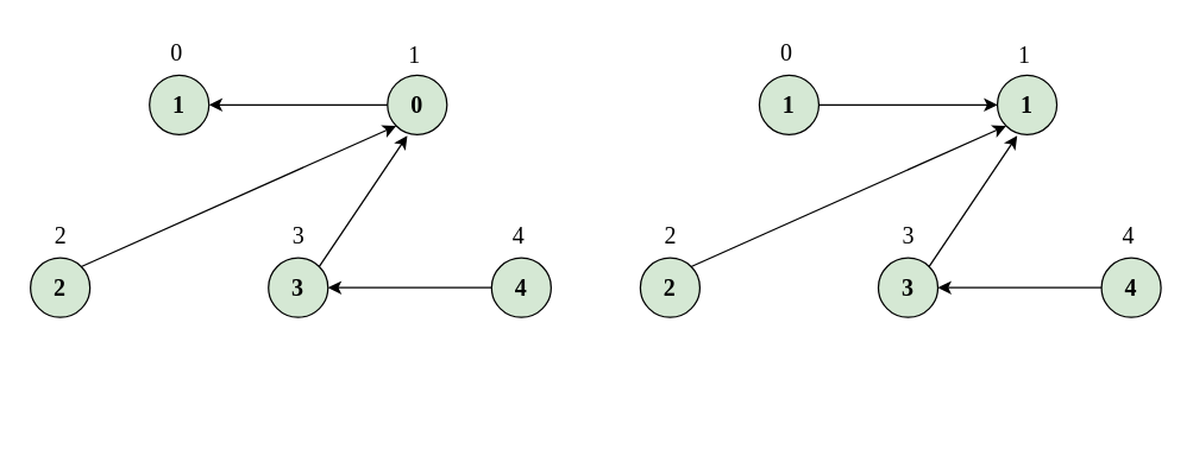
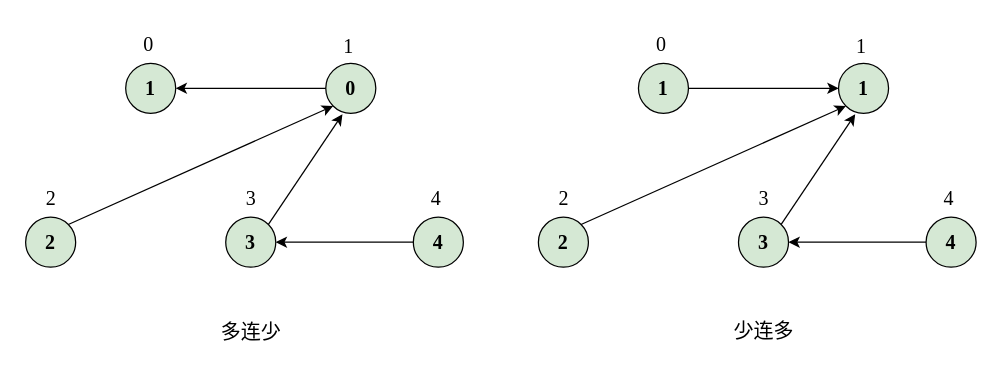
  <mxCell id="0" />
  <mxCell id="1" parent="0" />
  <mxCell id="2" value="&lt;font face=&quot;Verdana&quot;&gt;&lt;span style=&quot;font-size: 16px;&quot;&gt;&lt;b style=&quot;&quot;&gt;1&lt;/b&gt;&lt;/span&gt;&lt;/font&gt;" style="ellipse;whiteSpace=wrap;html=1;aspect=fixed;fillColor=#d5e8d4;strokeColor=#000000;" parent="1" vertex="1"><mxGeometry x="510" y="50" width="40" height="40" as="geometry" /></mxCell>
  <mxCell id="3" value="&lt;b&gt;&lt;font style=&quot;font-size: 16px;&quot; face=&quot;Verdana&quot;&gt;1&lt;/font&gt;&lt;/b&gt;" style="ellipse;whiteSpace=wrap;html=1;aspect=fixed;fillColor=#d5e8d4;strokeColor=#000000;" parent="1" vertex="1"><mxGeometry x="670" y="50" width="40" height="40" as="geometry" /></mxCell>
  <mxCell id="4" value="&lt;b&gt;&lt;font style=&quot;font-size: 16px;&quot; face=&quot;Verdana&quot;&gt;2&lt;/font&gt;&lt;/b&gt;" style="ellipse;whiteSpace=wrap;html=1;aspect=fixed;fillColor=#d5e8d4;strokeColor=#000000;" parent="1" vertex="1"><mxGeometry x="430" y="173" width="40" height="40" as="geometry" /></mxCell>
  <mxCell id="5" value="&lt;b&gt;&lt;font style=&quot;font-size: 16px;&quot; face=&quot;Verdana&quot;&gt;3&lt;/font&gt;&lt;/b&gt;" style="ellipse;whiteSpace=wrap;html=1;aspect=fixed;fillColor=#d5e8d4;strokeColor=#000000;" parent="1" vertex="1"><mxGeometry x="590" y="173" width="40" height="40" as="geometry" /></mxCell>
  <mxCell id="6" value="&lt;b&gt;&lt;font style=&quot;font-size: 16px;&quot; face=&quot;Verdana&quot;&gt;4&lt;/font&gt;&lt;/b&gt;" style="ellipse;whiteSpace=wrap;html=1;aspect=fixed;fillColor=#d5e8d4;strokeColor=#000000;" parent="1" vertex="1"><mxGeometry x="740" y="173" width="40" height="40" as="geometry" /></mxCell>
  <mxCell id="7" value="&lt;font face=&quot;Verdana&quot; style=&quot;font-size: 16px;&quot;&gt;0&lt;/font&gt;" style="text;html=1;align=center;verticalAlign=middle;resizable=0;points=[];autosize=1;strokeColor=none;fillColor=none;" parent="1" vertex="1"><mxGeometry x="513" y="20" width="30" height="30" as="geometry" /></mxCell>
  <mxCell id="8" value="&lt;font face=&quot;Verdana&quot; style=&quot;font-size: 16px;&quot;&gt;1&lt;/font&gt;" style="text;html=1;align=center;verticalAlign=middle;resizable=0;points=[];autosize=1;strokeColor=none;fillColor=none;" parent="1" vertex="1"><mxGeometry x="673" y="21" width="30" height="30" as="geometry" /></mxCell>
  <mxCell id="9" value="&lt;font face=&quot;Verdana&quot; style=&quot;font-size: 16px;&quot;&gt;2&lt;/font&gt;" style="text;html=1;align=center;verticalAlign=middle;resizable=0;points=[];autosize=1;strokeColor=none;fillColor=none;" parent="1" vertex="1"><mxGeometry x="435" y="143" width="30" height="30" as="geometry" /></mxCell>
  <mxCell id="10" value="&lt;font face=&quot;Verdana&quot; style=&quot;font-size: 16px;&quot;&gt;3&lt;/font&gt;" style="text;html=1;align=center;verticalAlign=middle;resizable=0;points=[];autosize=1;strokeColor=none;fillColor=none;" parent="1" vertex="1"><mxGeometry x="595" y="143" width="30" height="30" as="geometry" /></mxCell>
  <mxCell id="11" value="&lt;font face=&quot;Verdana&quot; style=&quot;font-size: 16px;&quot;&gt;4&lt;/font&gt;" style="text;html=1;align=center;verticalAlign=middle;resizable=0;points=[];autosize=1;strokeColor=none;fillColor=none;" parent="1" vertex="1"><mxGeometry x="743" y="143" width="30" height="30" as="geometry" /></mxCell>
  <mxCell id="12" value="" style="endArrow=classic;html=1;rounded=0;exitX=1;exitY=0;exitDx=0;exitDy=0;entryX=0;entryY=1;entryDx=0;entryDy=0;" edge="1" parent="1" source="4" target="3"><mxGeometry width="50" height="50" relative="1" as="geometry"><mxPoint x="670" y="170" as="sourcePoint" /><mxPoint x="720" y="120" as="targetPoint" /></mxGeometry></mxCell>
  <mxCell id="13" value="" style="endArrow=classic;html=1;rounded=0;exitX=1;exitY=0;exitDx=0;exitDy=0;entryX=0.333;entryY=1.017;entryDx=0;entryDy=0;entryPerimeter=0;" edge="1" parent="1" source="5" target="3"><mxGeometry width="50" height="50" relative="1" as="geometry"><mxPoint x="670" y="170" as="sourcePoint" /><mxPoint x="720" y="120" as="targetPoint" /></mxGeometry></mxCell>
  <mxCell id="14" value="" style="endArrow=classic;html=1;rounded=0;exitX=1;exitY=0.5;exitDx=0;exitDy=0;entryX=0;entryY=0.5;entryDx=0;entryDy=0;" edge="1" parent="1" source="2" target="3"><mxGeometry width="50" height="50" relative="1" as="geometry"><mxPoint x="670" y="170" as="sourcePoint" /><mxPoint x="720" y="120" as="targetPoint" /></mxGeometry></mxCell>
  <mxCell id="15" value="&lt;font face=&quot;Verdana&quot;&gt;&lt;span style=&quot;font-size: 16px;&quot;&gt;&lt;b style=&quot;&quot;&gt;1&lt;/b&gt;&lt;/span&gt;&lt;/font&gt;" style="ellipse;whiteSpace=wrap;html=1;aspect=fixed;fillColor=#d5e8d4;strokeColor=#000000;" vertex="1" parent="1"><mxGeometry x="100" y="50" width="40" height="40" as="geometry" /></mxCell>
  <mxCell id="16" value="&lt;b&gt;&lt;font style=&quot;font-size: 16px;&quot; face=&quot;Verdana&quot;&gt;0&lt;/font&gt;&lt;/b&gt;" style="ellipse;whiteSpace=wrap;html=1;aspect=fixed;fillColor=#d5e8d4;strokeColor=#000000;" vertex="1" parent="1"><mxGeometry x="260" y="50" width="40" height="40" as="geometry" /></mxCell>
  <mxCell id="17" value="&lt;b&gt;&lt;font style=&quot;font-size: 16px;&quot; face=&quot;Verdana&quot;&gt;2&lt;/font&gt;&lt;/b&gt;" style="ellipse;whiteSpace=wrap;html=1;aspect=fixed;fillColor=#d5e8d4;strokeColor=#000000;" vertex="1" parent="1"><mxGeometry x="20" y="173" width="40" height="40" as="geometry" /></mxCell>
  <mxCell id="18" value="&lt;b&gt;&lt;font style=&quot;font-size: 16px;&quot; face=&quot;Verdana&quot;&gt;3&lt;/font&gt;&lt;/b&gt;" style="ellipse;whiteSpace=wrap;html=1;aspect=fixed;fillColor=#d5e8d4;strokeColor=#000000;" vertex="1" parent="1"><mxGeometry x="180" y="173" width="40" height="40" as="geometry" /></mxCell>
  <mxCell id="19" value="&lt;b&gt;&lt;font style=&quot;font-size: 16px;&quot; face=&quot;Verdana&quot;&gt;4&lt;/font&gt;&lt;/b&gt;" style="ellipse;whiteSpace=wrap;html=1;aspect=fixed;fillColor=#d5e8d4;strokeColor=#000000;" vertex="1" parent="1"><mxGeometry x="330" y="173" width="40" height="40" as="geometry" /></mxCell>
  <mxCell id="20" value="&lt;font face=&quot;Verdana&quot; style=&quot;font-size: 16px;&quot;&gt;0&lt;/font&gt;" style="text;html=1;align=center;verticalAlign=middle;resizable=0;points=[];autosize=1;strokeColor=none;fillColor=none;" vertex="1" parent="1"><mxGeometry x="103" y="20" width="30" height="30" as="geometry" /></mxCell>
  <mxCell id="21" value="&lt;font face=&quot;Verdana&quot; style=&quot;font-size: 16px;&quot;&gt;1&lt;/font&gt;" style="text;html=1;align=center;verticalAlign=middle;resizable=0;points=[];autosize=1;strokeColor=none;fillColor=none;" vertex="1" parent="1"><mxGeometry x="263" y="21" width="30" height="30" as="geometry" /></mxCell>
  <mxCell id="22" value="&lt;font face=&quot;Verdana&quot; style=&quot;font-size: 16px;&quot;&gt;2&lt;/font&gt;" style="text;html=1;align=center;verticalAlign=middle;resizable=0;points=[];autosize=1;strokeColor=none;fillColor=none;" vertex="1" parent="1"><mxGeometry x="25" y="143" width="30" height="30" as="geometry" /></mxCell>
  <mxCell id="23" value="&lt;font face=&quot;Verdana&quot; style=&quot;font-size: 16px;&quot;&gt;3&lt;/font&gt;" style="text;html=1;align=center;verticalAlign=middle;resizable=0;points=[];autosize=1;strokeColor=none;fillColor=none;" vertex="1" parent="1"><mxGeometry x="185" y="143" width="30" height="30" as="geometry" /></mxCell>
  <mxCell id="24" value="&lt;font face=&quot;Verdana&quot; style=&quot;font-size: 16px;&quot;&gt;4&lt;/font&gt;" style="text;html=1;align=center;verticalAlign=middle;resizable=0;points=[];autosize=1;strokeColor=none;fillColor=none;" vertex="1" parent="1"><mxGeometry x="333" y="143" width="30" height="30" as="geometry" /></mxCell>
  <mxCell id="25" value="" style="endArrow=classic;html=1;rounded=0;exitX=1;exitY=0;exitDx=0;exitDy=0;entryX=0;entryY=1;entryDx=0;entryDy=0;" edge="1" parent="1" source="17" target="16"><mxGeometry width="50" height="50" relative="1" as="geometry"><mxPoint x="260" y="170" as="sourcePoint" /><mxPoint x="310" y="120" as="targetPoint" /></mxGeometry></mxCell>
  <mxCell id="26" value="" style="endArrow=classic;html=1;rounded=0;exitX=1;exitY=0;exitDx=0;exitDy=0;entryX=0.333;entryY=1.017;entryDx=0;entryDy=0;entryPerimeter=0;" edge="1" parent="1" source="18" target="16"><mxGeometry width="50" height="50" relative="1" as="geometry"><mxPoint x="260" y="170" as="sourcePoint" /><mxPoint x="310" y="120" as="targetPoint" /></mxGeometry></mxCell>
  <mxCell id="27" value="" style="endArrow=classic;html=1;rounded=0;exitX=0;exitY=0.5;exitDx=0;exitDy=0;entryX=1;entryY=0.5;entryDx=0;entryDy=0;" edge="1" parent="1" source="19" target="18"><mxGeometry width="50" height="50" relative="1" as="geometry"><mxPoint x="360" y="170" as="sourcePoint" /><mxPoint x="410" y="120" as="targetPoint" /></mxGeometry></mxCell>
  <mxCell id="28" value="" style="endArrow=classic;html=1;rounded=0;exitX=0;exitY=0.5;exitDx=0;exitDy=0;entryX=1;entryY=0.5;entryDx=0;entryDy=0;" edge="1" parent="1" source="6" target="5"><mxGeometry width="50" height="50" relative="1" as="geometry"><mxPoint x="580" y="150" as="sourcePoint" /><mxPoint x="630" y="100" as="targetPoint" /></mxGeometry></mxCell>
  <mxCell id="29" value="" style="endArrow=classic;html=1;rounded=0;exitX=0;exitY=0.5;exitDx=0;exitDy=0;entryX=1;entryY=0.5;entryDx=0;entryDy=0;" edge="1" parent="1" source="16" target="15"><mxGeometry width="50" height="50" relative="1" as="geometry"><mxPoint x="350" y="120" as="sourcePoint" /><mxPoint x="400" y="70" as="targetPoint" /></mxGeometry></mxCell>
+ <mxCell id="30" value="&lt;font style=&quot;font-size: 16px;&quot;&gt;多连少&lt;/font&gt;" style="text;html=1;align=center;verticalAlign=middle;resizable=0;points=[];autosize=1;strokeColor=none;fillColor=none;" vertex="1" parent="1"><mxGeometry x="165" y="250" width="70" height="30" as="geometry" /></mxCell>
+ <mxCell id="31" value="&lt;font style=&quot;font-size: 16px;&quot;&gt;少连多&lt;/font&gt;" style="text;html=1;align=center;verticalAlign=middle;resizable=0;points=[];autosize=1;strokeColor=none;fillColor=none;" vertex="1" parent="1"><mxGeometry x="575" y="249" width="70" height="30" as="geometry" /></mxCell>
